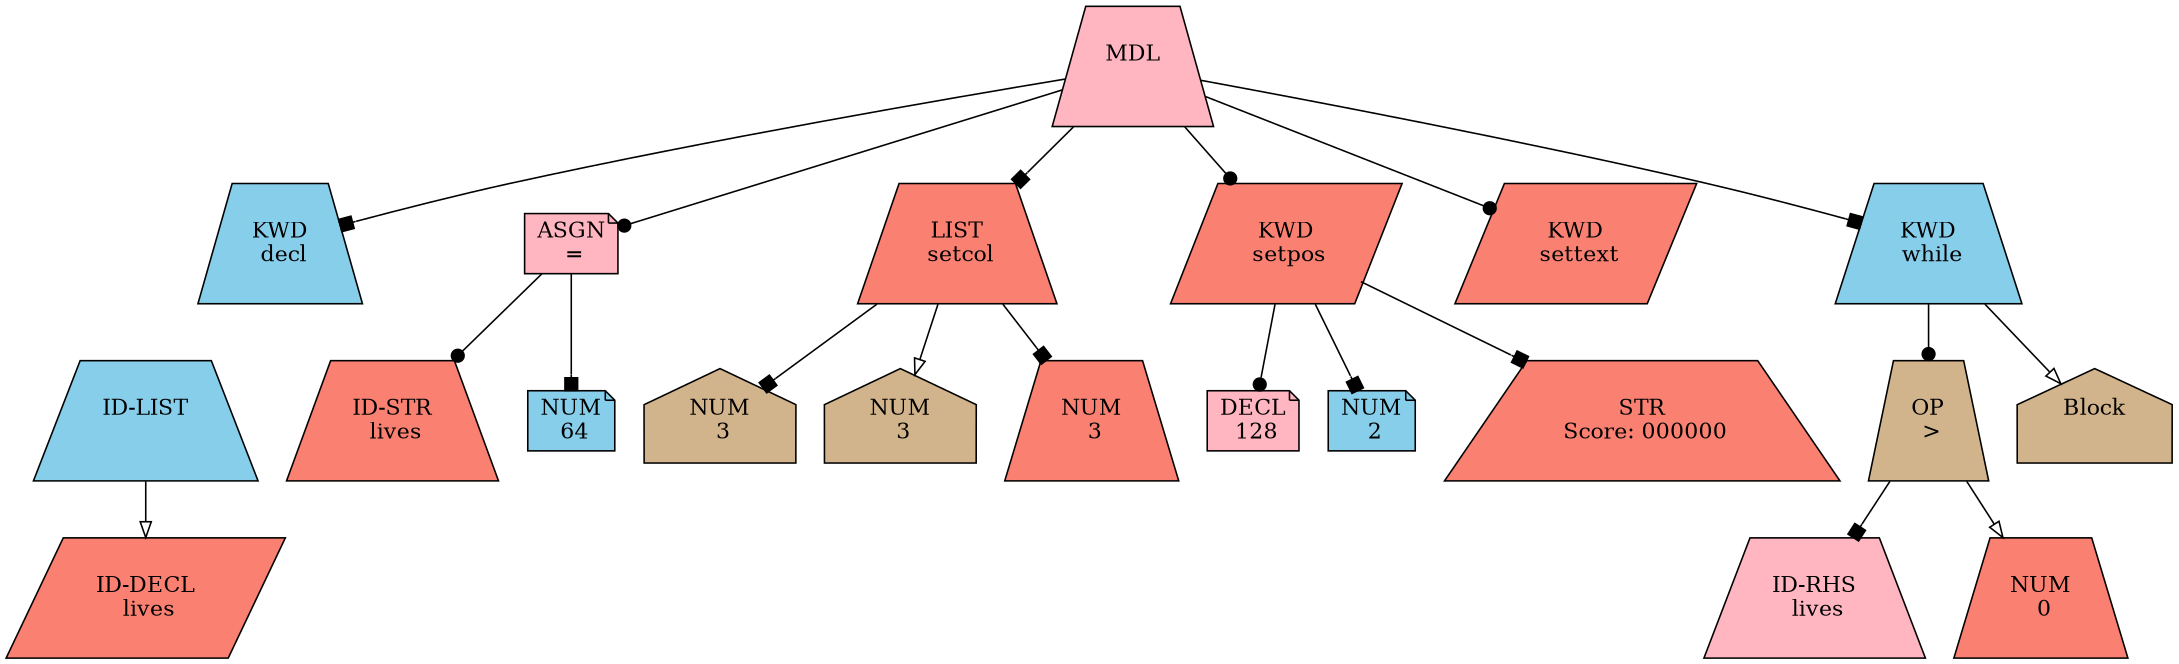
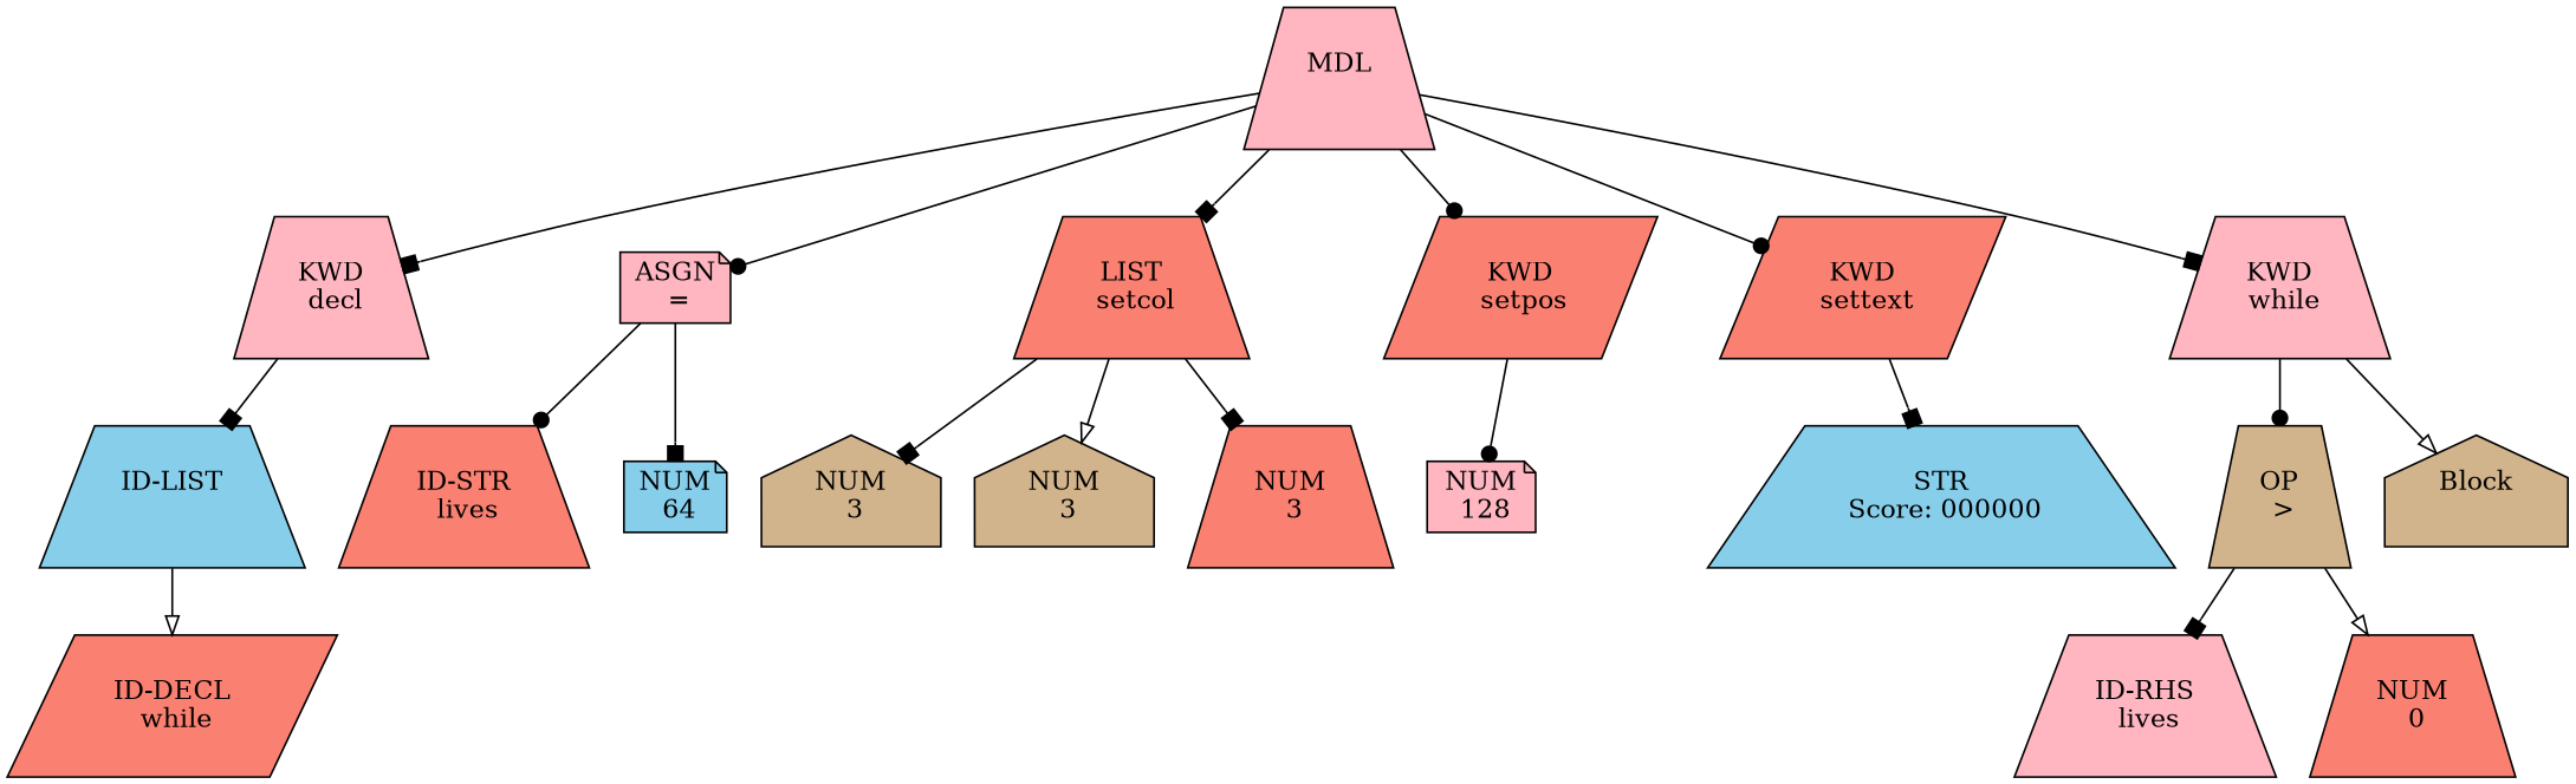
  digraph {
    node [fillcolor=salmon shape=trapezium style=filled]
    edge [arrowhead=box]
    n1 [fillcolor=lightpink label="MDL\n " uuid="49a259e7-06f8-42ab-a09d-51f87a2d12c1"]
-   n2 [fillcolor=skyblue label="KWD\n decl" uuid="69554693-5200-4903-a22f-c17e9d974d43"]
+   n2 [fillcolor=lightpink label="KWD\n decl" uuid="69554693-5200-4903-a22f-c17e9d974d43"]
    n3 [fillcolor=lightpink label="ASGN\n =" shape=note uuid="54fde6bc-d86b-431a-9a09-aa32f0639186"]
    n4 [label="LIST\n setcol" uuid="fd2334f1-766b-44f6-8f35-cb59ee976bed"]
    n5 [label="KWD\n setpos" shape=parallelogram uuid="bb0284aa-a770-4f4c-85b5-4a80493ab0fb"]
    n6 [label="KWD\n settext" shape=parallelogram uuid="7946145d-4b62-4548-b8cf-564bd7de620b"]
-   n7 [fillcolor=skyblue label="KWD\n while" uuid="88e9e6f7-142c-4248-ac2d-f749aaa92f29"]
+   n7 [fillcolor=lightpink label="KWD\n while" uuid="88e9e6f7-142c-4248-ac2d-f749aaa92f29"]
    n8 [fillcolor=skyblue label="ID-LIST\n " uuid="d0c4007f-fc5d-4462-a2c3-d5c6e40dd358"]
    n9 [label="ID-STR\n lives" uuid="64634ae7-36a0-4bd7-a459-9ecd31e54669"]
    n10 [fillcolor=skyblue label="NUM\n 64" shape=note uuid="43651a7f-5df4-4fba-b37d-f6eb29334214"]
    n11 [fillcolor=tan label="NUM\n 3" shape=house uuid="b31037ca-88dc-4812-a2c6-ca2e1d4233ba"]
    n12 [fillcolor=tan label="NUM\n 3" shape=house uuid="87632296-2655-431e-9a0e-7074350bbe9e"]
    n13 [label="NUM\n 3" uuid="62ec6747-baa2-43d0-9c69-97e1591219cf"]
-   n14 [fillcolor=lightpink label="DECL\n 128" shape=note uuid="e0ef9d3e-3058-40ec-9e07-feda056d3030"]
-   n15 [fillcolor=skyblue label="NUM\n 2" shape=note uuid="efc02c56-31b8-4e87-9448-6069643eab88"]
-   n16 [label="STR\n Score: 000000" uuid="a0abb6d5-6f39-43c1-bc07-70b5b3ba277b"]
+   n14 [fillcolor=lightpink label="NUM\n 128" shape=note uuid="e0ef9d3e-3058-40ec-9e07-feda056d3030"]
+   n16 [fillcolor=skyblue label="STR\n Score: 000000" uuid="a0abb6d5-6f39-43c1-bc07-70b5b3ba277b"]
    n17 [fillcolor=tan label="OP\n \>" uuid="68c4c763-e232-4beb-8613-b141e759845d"]
    n18 [fillcolor=tan label="Block\n " shape=house uuid="152987ed-912d-46f2-9432-e80406d2f1b2"]
-   n19 [label="ID-DECL\n lives" shape=parallelogram uuid="194bc143-cfd2-486b-94c4-719288f1acf5"]
+   n19 [label="ID-DECL\n while" shape=parallelogram uuid="194bc143-cfd2-486b-94c4-719288f1acf5"]
    n20 [fillcolor=lightpink label="ID-RHS\n lives" uuid="284f8a14-e222-49c7-9e93-5732893d575c"]
    n21 [label="NUM\n 0" uuid="f63a2d0b-26cf-4244-a216-e7402433610f"]
    n1 -> n2
    n1 -> n3 [arrowhead=dot]
    n1 -> n4
    n1 -> n5 [arrowhead=dot]
    n1 -> n6 [arrowhead=dot]
    n1 -> n7
+   n2 -> n8
    n3 -> n9 [arrowhead=dot]
    n3 -> n10
    n4 -> n11
    n4 -> n12 [arrowhead=onormal]
    n4 -> n13
    n5 -> n14 [arrowhead=dot]
-   n5 -> n15
-   n5 -> n16
+   n6 -> n16
    n7 -> n17 [arrowhead=dot]
    n7 -> n18 [arrowhead=onormal]
    n8 -> n19 [arrowhead=onormal]
    n17 -> n20
    n17 -> n21 [arrowhead=onormal]
  }
